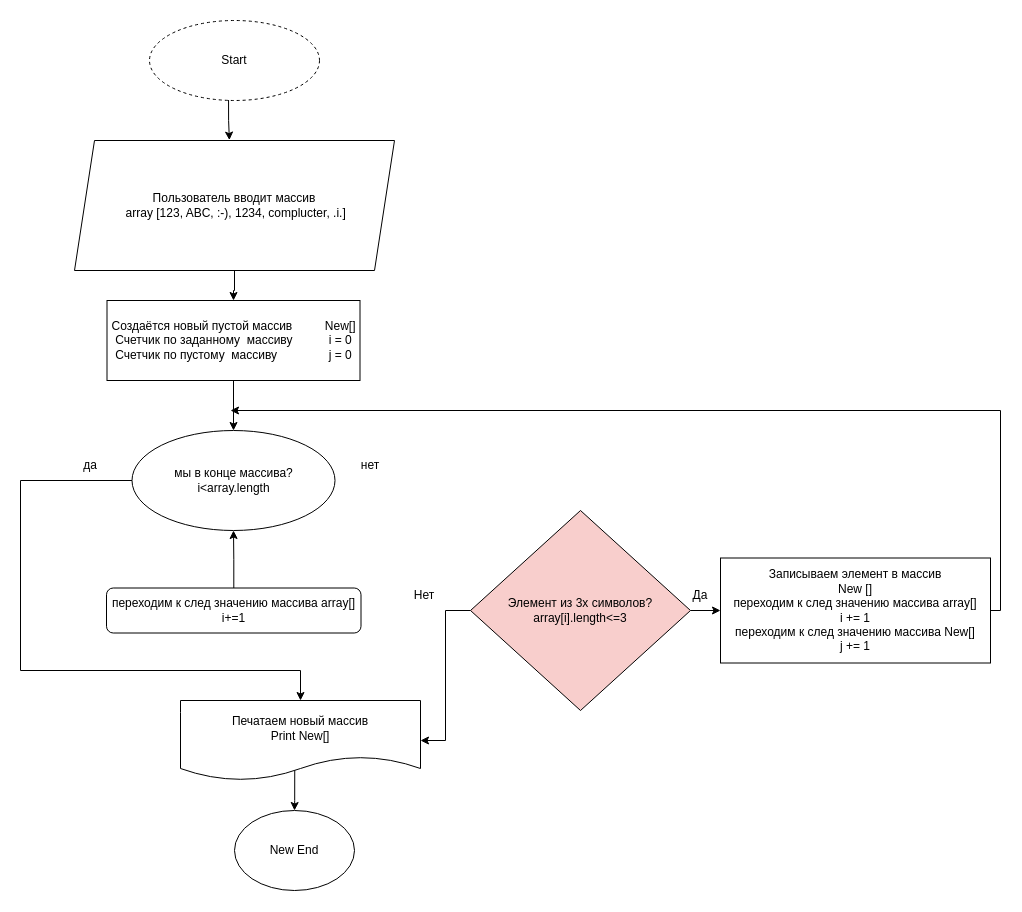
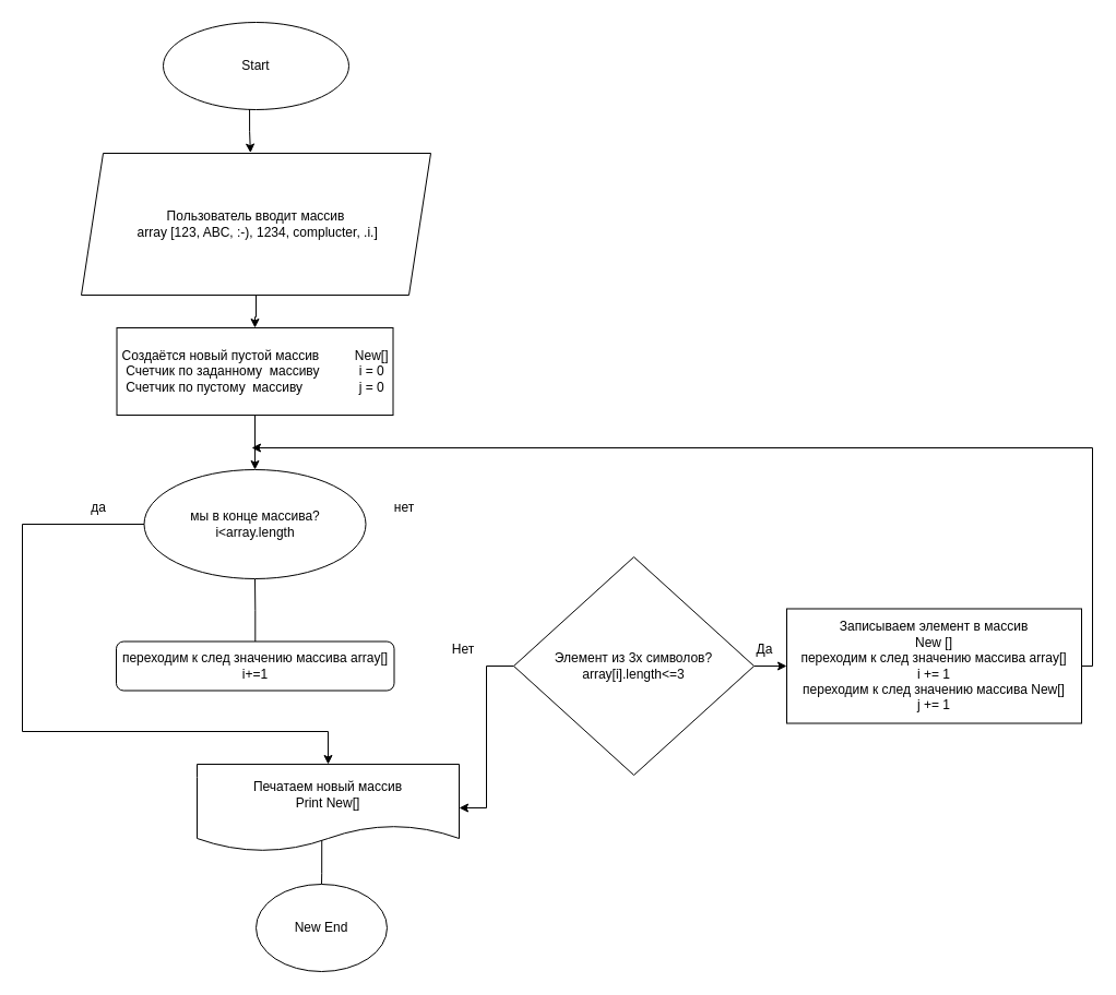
  <mxCell id="0" />
  <mxCell id="1" parent="0" />
- <mxCell id="2" value="Start" style="ellipse;whiteSpace=wrap;html=1;dashed=1;" parent="1" vertex="1"><mxGeometry x="149" y="20" width="170" height="80" as="geometry" /></mxCell>
+ <mxCell id="2" value="Start" style="ellipse;whiteSpace=wrap;html=1;" parent="1" vertex="1"><mxGeometry x="149" y="20" width="170" height="80" as="geometry" /></mxCell>
  <mxCell id="3" value="" style="edgeStyle=orthogonalEdgeStyle;rounded=0;orthogonalLoop=1;jettySize=auto;html=1;entryX=0.484;entryY=-0.003;entryDx=0;entryDy=0;exitX=0.465;exitY=0.994;exitDx=0;exitDy=0;exitPerimeter=0;entryPerimeter=0;" parent="1" source="2" target="5" edge="1"><mxGeometry relative="1" as="geometry"><mxPoint x="260" y="150" as="sourcePoint" /></mxGeometry></mxCell>
  <mxCell id="4" value="" style="edgeStyle=orthogonalEdgeStyle;rounded=0;orthogonalLoop=1;jettySize=auto;html=1;" parent="1" source="5" target="14" edge="1"><mxGeometry relative="1" as="geometry" /></mxCell>
  <mxCell id="5" value="Пользователь вводит массив&lt;br&gt;&amp;nbsp;array [123, ABC, :-), 1234, complucter, .i.]" style="shape=parallelogram;perimeter=parallelogramPerimeter;whiteSpace=wrap;html=1;fixedSize=1;" parent="1" vertex="1"><mxGeometry x="74" y="140" width="320" height="130" as="geometry" /></mxCell>
- <mxCell id="6" style="edgeStyle=orthogonalEdgeStyle;rounded=0;orthogonalLoop=1;jettySize=auto;html=1;entryX=0.5;entryY=1;entryDx=0;entryDy=0;" parent="1" source="7" target="18" edge="1"><mxGeometry relative="1" as="geometry" /></mxCell>
+ <mxCell id="6" style="edgeStyle=orthogonalEdgeStyle;rounded=0;orthogonalLoop=1;jettySize=auto;html=1;entryX=0.5;entryY=1;entryDx=0;entryDy=0;endArrow=none;" parent="1" source="7" target="18" edge="1"><mxGeometry relative="1" as="geometry" /></mxCell>
  <mxCell id="7" value="переходим к след значению массива array[] &lt;br&gt;i+=1" style="whiteSpace=wrap;html=1;rounded=1;" parent="1" vertex="1"><mxGeometry x="106" y="587.5" width="254.5" height="45" as="geometry" /></mxCell>
  <mxCell id="8" value="" style="edgeStyle=orthogonalEdgeStyle;rounded=0;orthogonalLoop=1;jettySize=auto;html=1;" parent="1" source="10" target="22" edge="1"><mxGeometry relative="1" as="geometry" /></mxCell>
  <mxCell id="9" value="" style="edgeStyle=orthogonalEdgeStyle;rounded=0;orthogonalLoop=1;jettySize=auto;html=1;" parent="1" source="10" target="12" edge="1"><mxGeometry relative="1" as="geometry" /></mxCell>
- <mxCell id="10" value="Элемент из 3х символов?&lt;br&gt;array[i].length&amp;lt;=3" style="rhombus;whiteSpace=wrap;html=1;fillColor=#f8cecc;" parent="1" vertex="1"><mxGeometry x="470" y="510" width="220" height="200" as="geometry" /></mxCell>
+ <mxCell id="10" value="Элемент из 3х символов?&lt;br&gt;array[i].length&amp;lt;=3" style="rhombus;whiteSpace=wrap;html=1;" parent="1" vertex="1"><mxGeometry x="470" y="510" width="220" height="200" as="geometry" /></mxCell>
  <mxCell id="11" style="edgeStyle=orthogonalEdgeStyle;rounded=0;orthogonalLoop=1;jettySize=auto;html=1;" parent="1" edge="1"><mxGeometry relative="1" as="geometry"><mxPoint x="230" y="410" as="targetPoint" /><mxPoint x="900" y="610" as="sourcePoint" /><Array as="points"><mxPoint x="1000" y="610" /><mxPoint x="1000" y="410" /></Array></mxGeometry></mxCell>
  <mxCell id="12" value="Записываем элемент в массив &lt;br&gt;New []&lt;br&gt;переходим к след значению массива array[] &lt;br&gt;i += 1&lt;br&gt;переходим к след значению массива New[] &lt;br&gt;j += 1" style="whiteSpace=wrap;html=1;" parent="1" vertex="1"><mxGeometry x="720" y="557.5" width="270" height="105" as="geometry" /></mxCell>
  <mxCell id="13" value="" style="edgeStyle=orthogonalEdgeStyle;rounded=0;orthogonalLoop=1;jettySize=auto;html=1;" parent="1" source="14" target="18" edge="1"><mxGeometry relative="1" as="geometry" /></mxCell>
  <mxCell id="14" value="Создаётся новый пустой массив&lt;span style=&quot;white-space: pre;&quot;&gt;&#09;&lt;/span&gt;&lt;span style=&quot;white-space: pre;&quot;&gt;&#09;&lt;/span&gt;New[]&lt;br&gt;Счетчик по заданному&amp;nbsp; массиву&lt;span style=&quot;white-space: pre;&quot;&gt;&#09;&lt;/span&gt;&lt;span style=&quot;white-space: pre;&quot;&gt;&#09;&lt;/span&gt;i = 0&lt;br&gt;Счетчик по пустому&amp;nbsp; массиву&lt;span style=&quot;white-space: pre;&quot;&gt;&#09;&lt;/span&gt;&lt;span style=&quot;white-space: pre;&quot;&gt;&#09;&lt;/span&gt;j = 0" style="rounded=0;whiteSpace=wrap;html=1;" parent="1" vertex="1"><mxGeometry x="106.5" y="300" width="253" height="80" as="geometry" /></mxCell>
  <mxCell id="15" value="Да" style="text;html=1;strokeColor=none;fillColor=none;align=center;verticalAlign=middle;whiteSpace=wrap;rounded=0;" parent="1" vertex="1"><mxGeometry x="670" y="580" width="60" height="30" as="geometry" /></mxCell>
  <mxCell id="16" value="Нет" style="text;html=1;strokeColor=none;fillColor=none;align=center;verticalAlign=middle;whiteSpace=wrap;rounded=0;" parent="1" vertex="1"><mxGeometry x="394" y="580" width="60" height="30" as="geometry" /></mxCell>
  <mxCell id="17" style="edgeStyle=orthogonalEdgeStyle;rounded=0;orthogonalLoop=1;jettySize=auto;html=1;" parent="1" source="18" edge="1"><mxGeometry relative="1" as="geometry"><mxPoint x="300" y="700" as="targetPoint" /><Array as="points"><mxPoint x="20" y="480" /><mxPoint x="20" y="670" /><mxPoint x="300" y="670" /></Array></mxGeometry></mxCell>
  <mxCell id="18" value="мы в конце массива?&lt;br&gt;i&amp;lt;array.length" style="ellipse;whiteSpace=wrap;html=1;" parent="1" vertex="1"><mxGeometry x="131.5" y="430" width="203" height="100" as="geometry" /></mxCell>
  <mxCell id="19" value="нет" style="text;html=1;strokeColor=none;fillColor=none;align=center;verticalAlign=middle;whiteSpace=wrap;rounded=0;" parent="1" vertex="1"><mxGeometry x="340" y="450" width="60" height="30" as="geometry" /></mxCell>
  <mxCell id="20" value="да" style="text;html=1;strokeColor=none;fillColor=none;align=center;verticalAlign=middle;whiteSpace=wrap;rounded=0;" parent="1" vertex="1"><mxGeometry x="60" y="450" width="60" height="30" as="geometry" /></mxCell>
- <mxCell id="21" value="" style="edgeStyle=orthogonalEdgeStyle;rounded=0;orthogonalLoop=1;jettySize=auto;html=1;exitX=0.476;exitY=0.869;exitDx=0;exitDy=0;exitPerimeter=0;" parent="1" source="22" target="23" edge="1"><mxGeometry relative="1" as="geometry"><Array as="points" /></mxGeometry></mxCell>
+ <mxCell id="21" value="" style="edgeStyle=orthogonalEdgeStyle;rounded=0;orthogonalLoop=1;jettySize=auto;html=1;exitX=0.476;exitY=0.869;exitDx=0;exitDy=0;exitPerimeter=0;endArrow=none;" parent="1" source="22" target="23" edge="1"><mxGeometry relative="1" as="geometry"><Array as="points" /></mxGeometry></mxCell>
  <mxCell id="22" value="Печатаем новый массив&lt;br&gt;Print New[]" style="shape=document;whiteSpace=wrap;html=1;boundedLbl=1;" parent="1" vertex="1"><mxGeometry x="180" y="700" width="240" height="80" as="geometry" /></mxCell>
  <mxCell id="23" value="New End" style="ellipse;whiteSpace=wrap;html=1;" parent="1" vertex="1"><mxGeometry x="234" y="810" width="120" height="80" as="geometry" /></mxCell>
